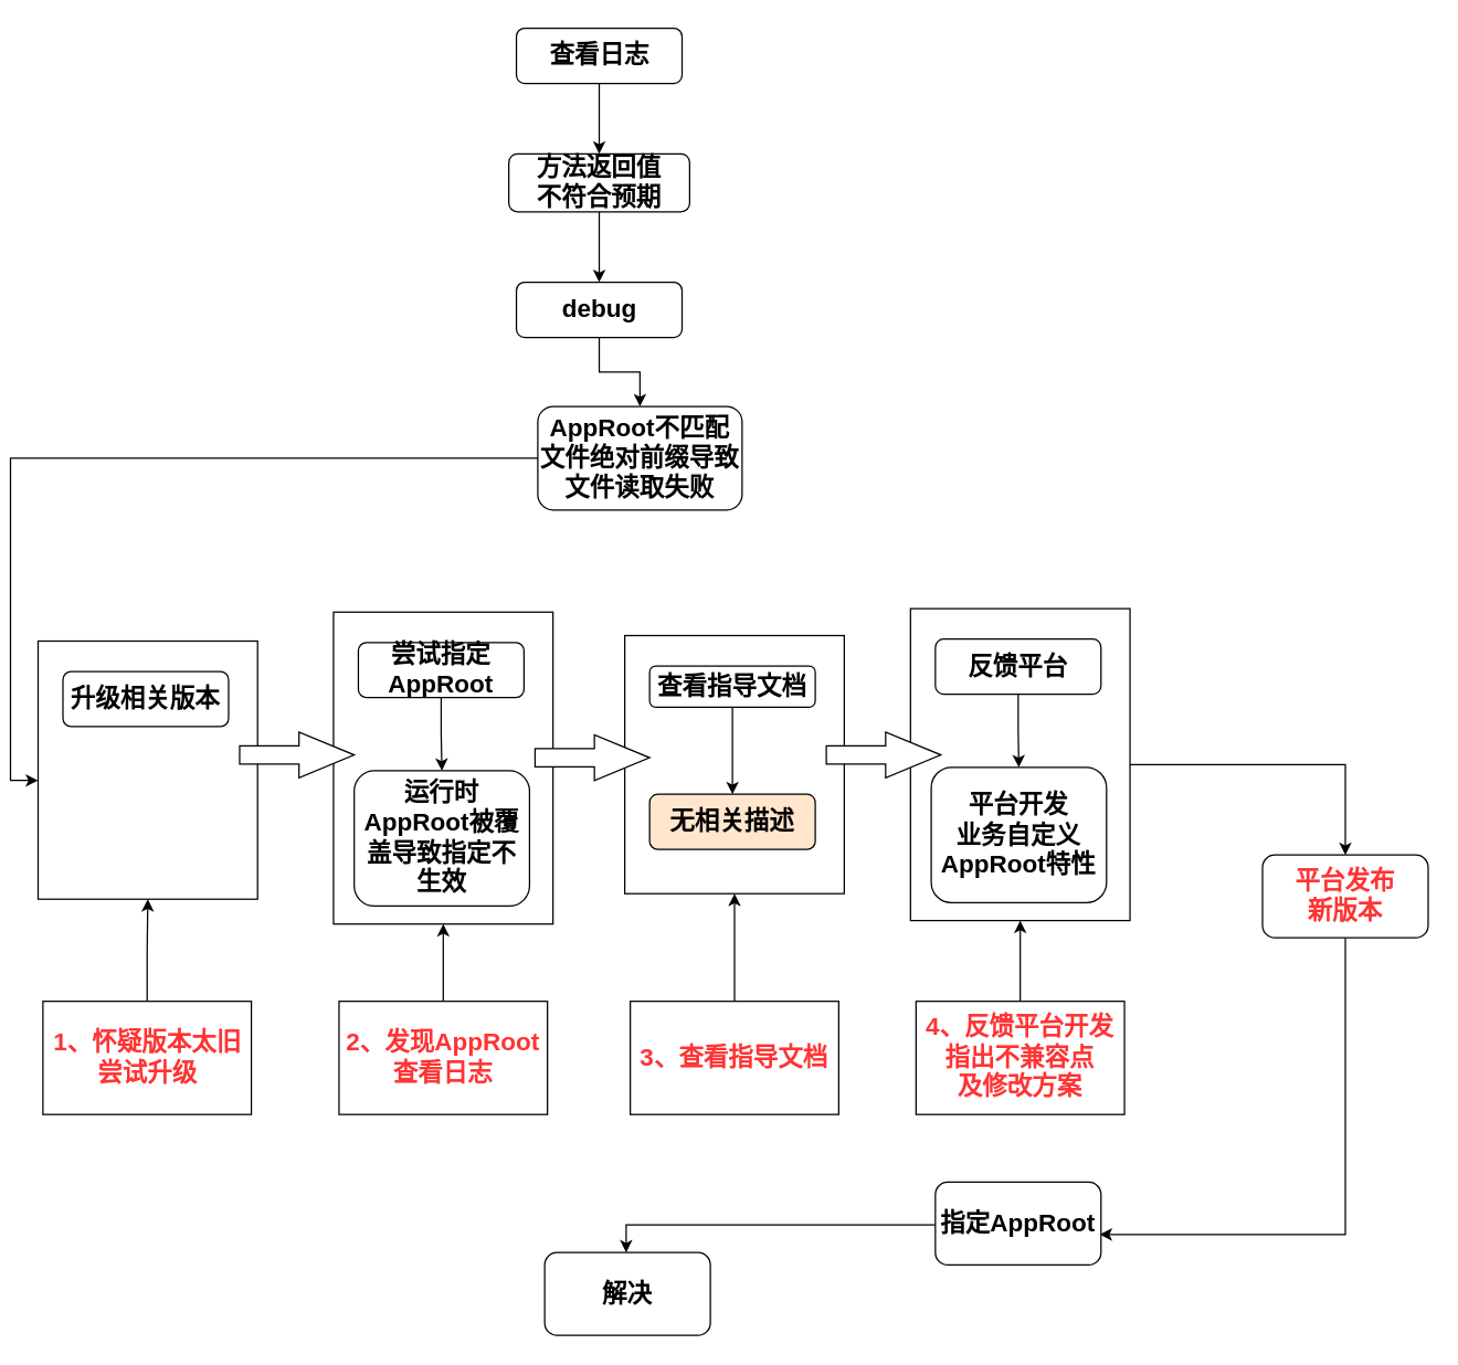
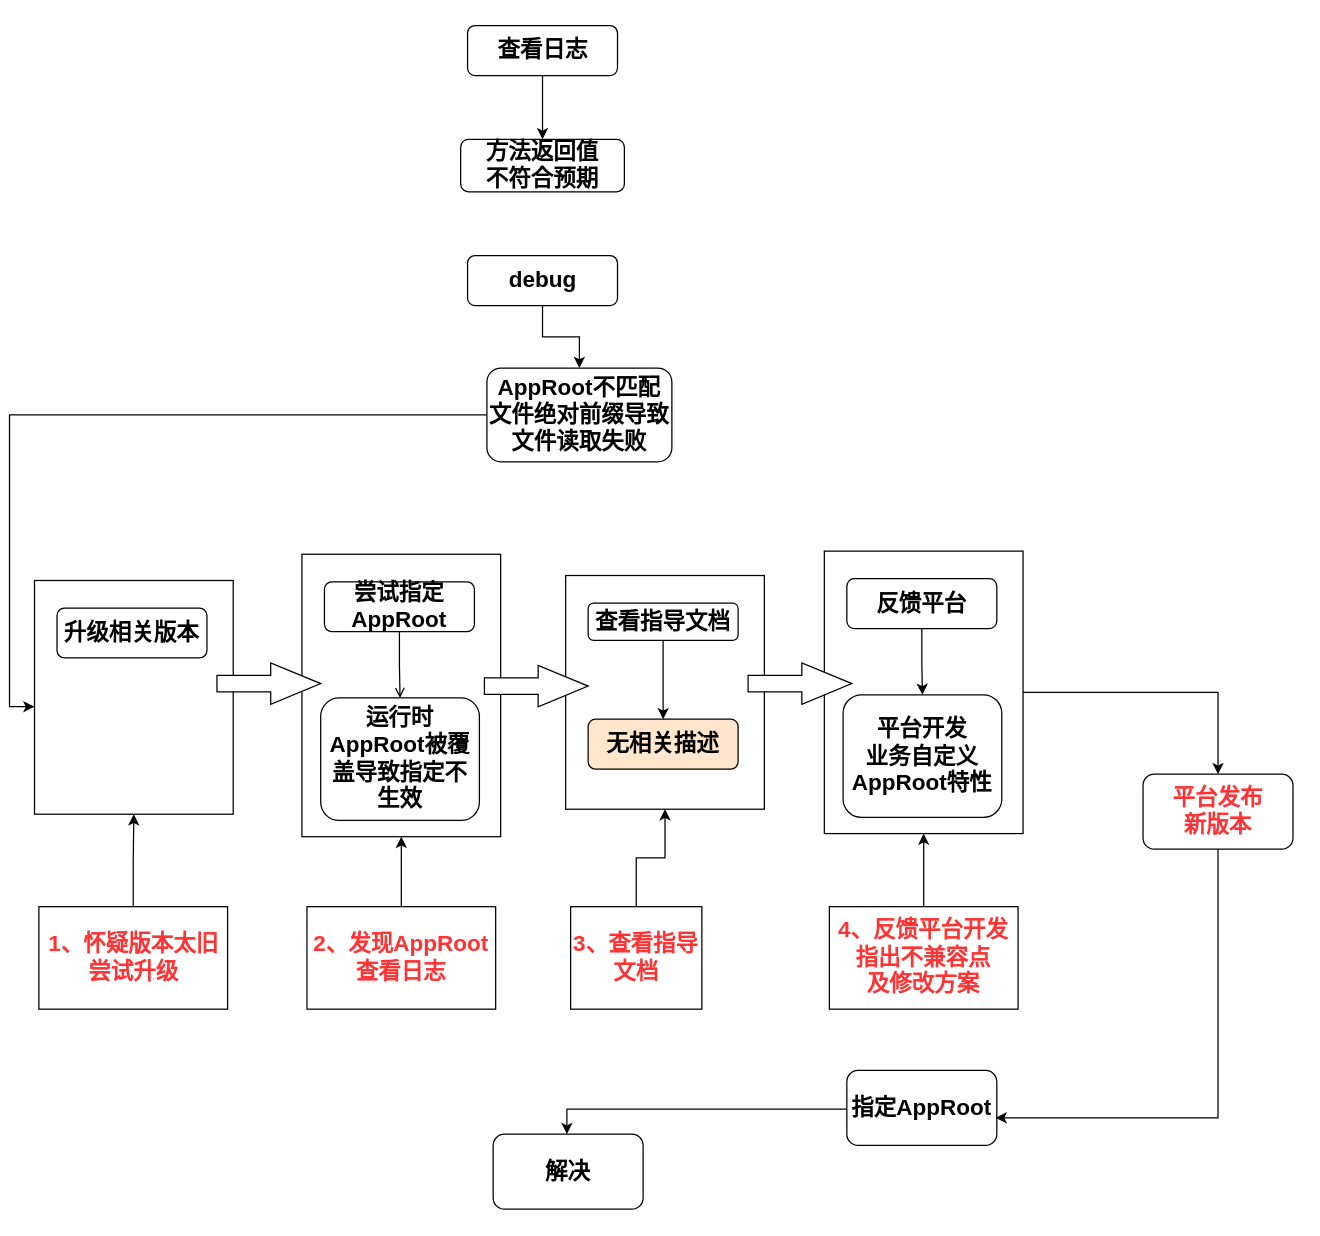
  <mxCell id="0" />
  <mxCell id="1" parent="0" />
  <mxCell id="2" value="" style="rounded=0;whiteSpace=wrap;html=1;fontSize=18;fontStyle=1" vertex="1" parent="1"><mxGeometry x="20" y="464" width="159" height="187" as="geometry" /></mxCell>
  <mxCell id="3" value="" style="edgeStyle=orthogonalEdgeStyle;rounded=0;orthogonalLoop=1;jettySize=auto;html=1;fontSize=18;fontStyle=1" edge="1" parent="1" source="4" target="6"><mxGeometry relative="1" as="geometry" /></mxCell>
  <mxCell id="4" value="查看日志" style="rounded=1;whiteSpace=wrap;html=1;fontSize=18;glass=0;strokeWidth=1;shadow=0;fontStyle=1" vertex="1" parent="1"><mxGeometry x="366.5" y="20" width="120" height="40" as="geometry" /></mxCell>
- <mxCell id="5" value="" style="edgeStyle=orthogonalEdgeStyle;rounded=0;orthogonalLoop=1;jettySize=auto;html=1;fontSize=18;fontStyle=1" edge="1" parent="1" source="6" target="8"><mxGeometry relative="1" as="geometry" /></mxCell>
  <mxCell id="6" value="方法返回值&lt;br style=&quot;font-size: 18px;&quot;&gt;不符合预期" style="rounded=1;whiteSpace=wrap;html=1;fontSize=18;glass=0;strokeWidth=1;shadow=0;fontStyle=1" vertex="1" parent="1"><mxGeometry x="361" y="111" width="131" height="42" as="geometry" /></mxCell>
  <mxCell id="7" value="" style="edgeStyle=orthogonalEdgeStyle;rounded=0;orthogonalLoop=1;jettySize=auto;html=1;fontSize=18;fontStyle=1" edge="1" parent="1" source="8" target="10"><mxGeometry relative="1" as="geometry" /></mxCell>
  <mxCell id="8" value="debug" style="rounded=1;whiteSpace=wrap;html=1;fontSize=18;glass=0;strokeWidth=1;shadow=0;fontStyle=1" vertex="1" parent="1"><mxGeometry x="366.5" y="204" width="120" height="40" as="geometry" /></mxCell>
  <mxCell id="9" style="edgeStyle=orthogonalEdgeStyle;rounded=0;orthogonalLoop=1;jettySize=auto;html=1;entryX=0;entryY=0.54;entryDx=0;entryDy=0;entryPerimeter=0;fontStyle=1" edge="1" parent="1" source="10" target="2"><mxGeometry relative="1" as="geometry" /></mxCell>
  <mxCell id="10" value="AppRoot不匹配文件绝对前缀导致&lt;br style=&quot;font-size: 18px;&quot;&gt;文件读取失败" style="rounded=1;whiteSpace=wrap;html=1;fontSize=18;glass=0;strokeWidth=1;shadow=0;fontStyle=1" vertex="1" parent="1"><mxGeometry x="382" y="294" width="148" height="75" as="geometry" /></mxCell>
  <mxCell id="11" value="升级相关版本" style="rounded=1;whiteSpace=wrap;html=1;fontSize=18;glass=0;strokeWidth=1;shadow=0;fontStyle=1" vertex="1" parent="1"><mxGeometry x="38" y="486" width="120" height="40" as="geometry" /></mxCell>
  <mxCell id="12" value="" style="rounded=0;whiteSpace=wrap;html=1;fontSize=18;fontStyle=1" vertex="1" parent="1"><mxGeometry x="234" y="443" width="159" height="226" as="geometry" /></mxCell>
- <mxCell id="13" value="" style="edgeStyle=orthogonalEdgeStyle;rounded=0;orthogonalLoop=1;jettySize=auto;html=1;fontSize=18;fontStyle=1" edge="1" parent="1" source="14" target="15"><mxGeometry relative="1" as="geometry" /></mxCell>
+ <mxCell id="13" value="" style="edgeStyle=orthogonalEdgeStyle;rounded=0;orthogonalLoop=1;jettySize=auto;html=1;fontSize=18;fontStyle=1;endArrow=open;" edge="1" parent="1" source="14" target="15"><mxGeometry relative="1" as="geometry" /></mxCell>
  <mxCell id="14" value="尝试指定AppRoot" style="rounded=1;whiteSpace=wrap;html=1;fontSize=18;glass=0;strokeWidth=1;shadow=0;fontStyle=1" vertex="1" parent="1"><mxGeometry x="252" y="465" width="120" height="40" as="geometry" /></mxCell>
  <mxCell id="15" value="运行时AppRoot被覆盖导致指定不生效" style="rounded=1;whiteSpace=wrap;html=1;fontSize=18;glass=0;strokeWidth=1;shadow=0;fontStyle=1" vertex="1" parent="1"><mxGeometry x="249" y="558" width="127" height="98" as="geometry" /></mxCell>
  <mxCell id="16" value="" style="rounded=0;whiteSpace=wrap;html=1;fontSize=18;fontStyle=1" vertex="1" parent="1"><mxGeometry x="445" y="460" width="159" height="187" as="geometry" /></mxCell>
  <mxCell id="17" value="" style="edgeStyle=orthogonalEdgeStyle;rounded=0;orthogonalLoop=1;jettySize=auto;html=1;fontSize=18;fontStyle=1" edge="1" parent="1" source="18" target="19"><mxGeometry relative="1" as="geometry" /></mxCell>
  <mxCell id="18" value="查看指导文档" style="rounded=1;whiteSpace=wrap;html=1;fontSize=18;glass=0;strokeWidth=1;shadow=0;fontStyle=1" vertex="1" parent="1"><mxGeometry x="463" y="482" width="120" height="30" as="geometry" /></mxCell>
  <mxCell id="19" value="无相关描述" style="rounded=1;whiteSpace=wrap;html=1;fontSize=18;glass=0;strokeWidth=1;shadow=0;fontStyle=1;fillColor=#ffe6cc;" vertex="1" parent="1"><mxGeometry x="463" y="575" width="120" height="40" as="geometry" /></mxCell>
  <mxCell id="20" value="" style="edgeStyle=orthogonalEdgeStyle;rounded=0;orthogonalLoop=1;jettySize=auto;html=1;" edge="1" parent="1"><mxGeometry relative="1" as="geometry"><mxPoint x="802" y="553.5" as="sourcePoint" /><mxPoint x="967" y="619" as="targetPoint" /><Array as="points"><mxPoint x="967" y="554" /></Array></mxGeometry></mxCell>
  <mxCell id="21" value="" style="rounded=0;whiteSpace=wrap;html=1;fontSize=18;fontStyle=1" vertex="1" parent="1"><mxGeometry x="652" y="440.5" width="159" height="226" as="geometry" /></mxCell>
  <mxCell id="22" value="" style="edgeStyle=orthogonalEdgeStyle;rounded=0;orthogonalLoop=1;jettySize=auto;html=1;fontSize=18;fontStyle=1" edge="1" parent="1" source="23" target="24"><mxGeometry relative="1" as="geometry" /></mxCell>
  <mxCell id="23" value="反馈平台" style="rounded=1;whiteSpace=wrap;html=1;fontSize=18;glass=0;strokeWidth=1;shadow=0;fontStyle=1" vertex="1" parent="1"><mxGeometry x="670" y="462.5" width="120" height="40" as="geometry" /></mxCell>
  <mxCell id="24" value="平台开发&lt;br&gt;业务自定义AppRoot特性" style="rounded=1;whiteSpace=wrap;html=1;fontSize=18;glass=0;strokeWidth=1;shadow=0;fontStyle=1" vertex="1" parent="1"><mxGeometry x="667" y="555.5" width="127" height="98" as="geometry" /></mxCell>
  <mxCell id="25" value="" style="verticalLabelPosition=bottom;verticalAlign=top;html=1;strokeWidth=1;shape=mxgraph.arrows2.arrow;dy=0.6;dx=40;notch=0;fontColor=default;strokeColor=default;fontStyle=1" vertex="1" parent="1"><mxGeometry x="166" y="530" width="83" height="33" as="geometry" /></mxCell>
  <mxCell id="26" value="" style="verticalLabelPosition=bottom;verticalAlign=top;html=1;strokeWidth=1;shape=mxgraph.arrows2.arrow;dy=0.6;dx=40;notch=0;fontColor=default;strokeColor=default;fontStyle=1" vertex="1" parent="1"><mxGeometry x="380" y="532" width="83" height="33" as="geometry" /></mxCell>
  <mxCell id="27" value="" style="verticalLabelPosition=bottom;verticalAlign=top;html=1;strokeWidth=1;shape=mxgraph.arrows2.arrow;dy=0.6;dx=40;notch=0;fontColor=default;strokeColor=default;fontStyle=1" vertex="1" parent="1"><mxGeometry x="591" y="530" width="83" height="33" as="geometry" /></mxCell>
  <mxCell id="28" style="edgeStyle=orthogonalEdgeStyle;rounded=0;orthogonalLoop=1;jettySize=auto;html=1;entryX=0.5;entryY=1;entryDx=0;entryDy=0;" edge="1" parent="1" source="29" target="21"><mxGeometry relative="1" as="geometry" /></mxCell>
  <mxCell id="29" value="4、反馈平台开发&lt;br style=&quot;font-size: 18px;&quot;&gt;指出不兼容点&lt;br style=&quot;font-size: 18px;&quot;&gt;及修改方案" style="rounded=0;whiteSpace=wrap;html=1;fontSize=18;fontStyle=1;fontColor=#FF3333;" vertex="1" parent="1"><mxGeometry x="656" y="725" width="151" height="82" as="geometry" /></mxCell>
  <mxCell id="30" style="edgeStyle=orthogonalEdgeStyle;rounded=0;orthogonalLoop=1;jettySize=auto;html=1;entryX=0.5;entryY=1;entryDx=0;entryDy=0;" edge="1" parent="1" source="31" target="12"><mxGeometry relative="1" as="geometry" /></mxCell>
  <mxCell id="31" value="2、发现AppRoot&lt;br style=&quot;border-color: var(--border-color); font-size: 18px;&quot;&gt;&lt;span style=&quot;font-size: 18px;&quot;&gt;查看日志&lt;/span&gt;" style="rounded=0;whiteSpace=wrap;html=1;fontSize=18;fontStyle=1;fontColor=#FF3333;" vertex="1" parent="1"><mxGeometry x="238" y="725" width="151" height="82" as="geometry" /></mxCell>
  <mxCell id="32" style="edgeStyle=orthogonalEdgeStyle;rounded=0;orthogonalLoop=1;jettySize=auto;html=1;entryX=0.5;entryY=1;entryDx=0;entryDy=0;" edge="1" parent="1" source="33" target="16"><mxGeometry relative="1" as="geometry" /></mxCell>
- <mxCell id="33" value="3、查看指导文档" style="rounded=0;whiteSpace=wrap;html=1;fontSize=18;fontStyle=1;fontColor=#FF3333;" vertex="1" parent="1"><mxGeometry x="449" y="725" width="151" height="82" as="geometry" /></mxCell>
+ <mxCell id="33" value="3、查看指导文档" style="rounded=0;whiteSpace=wrap;html=1;fontSize=18;fontStyle=1;fontColor=#FF3333;" vertex="1" parent="1"><mxGeometry x="449" y="725" width="105" height="82" as="geometry" /></mxCell>
  <mxCell id="34" style="edgeStyle=orthogonalEdgeStyle;rounded=0;orthogonalLoop=1;jettySize=auto;html=1;entryX=0.5;entryY=1;entryDx=0;entryDy=0;" edge="1" parent="1" source="35" target="2"><mxGeometry relative="1" as="geometry" /></mxCell>
  <mxCell id="35" value="1、怀疑版本太旧&lt;br style=&quot;border-color: var(--border-color); font-size: 18px;&quot;&gt;&lt;span style=&quot;font-size: 18px;&quot;&gt;尝试升级&lt;/span&gt;" style="rounded=0;whiteSpace=wrap;html=1;fontSize=18;fontStyle=1;fontColor=#FF3333;" vertex="1" parent="1"><mxGeometry x="23.5" y="725" width="151" height="82" as="geometry" /></mxCell>
  <mxCell id="36" style="edgeStyle=orthogonalEdgeStyle;rounded=0;orthogonalLoop=1;jettySize=auto;html=1;entryX=0.992;entryY=0.633;entryDx=0;entryDy=0;entryPerimeter=0;exitX=0.5;exitY=1;exitDx=0;exitDy=0;" edge="1" parent="1" source="37" target="39"><mxGeometry relative="1" as="geometry" /></mxCell>
  <mxCell id="37" value="平台发布&lt;br&gt;新版本" style="whiteSpace=wrap;html=1;fontSize=18;rounded=1;fontStyle=1;fontColor=#FF3333;" vertex="1" parent="1"><mxGeometry x="907" y="619" width="120" height="60" as="geometry" /></mxCell>
  <mxCell id="38" value="" style="edgeStyle=orthogonalEdgeStyle;rounded=0;orthogonalLoop=1;jettySize=auto;html=1;entryX=0.5;entryY=0;entryDx=0;entryDy=0;" edge="1" parent="1"><mxGeometry relative="1" as="geometry"><mxPoint x="670" y="887" as="sourcePoint" /><mxPoint x="446" y="907" as="targetPoint" /><Array as="points"><mxPoint x="446" y="887" /></Array></mxGeometry></mxCell>
  <mxCell id="39" value="指定AppRoot" style="whiteSpace=wrap;html=1;fontSize=18;rounded=1;fontStyle=1;" vertex="1" parent="1"><mxGeometry x="670" y="856" width="120" height="60" as="geometry" /></mxCell>
  <mxCell id="40" value="解决" style="whiteSpace=wrap;html=1;fontSize=18;rounded=1;fontStyle=1;" vertex="1" parent="1"><mxGeometry x="387" y="907" width="120" height="60" as="geometry" /></mxCell>
